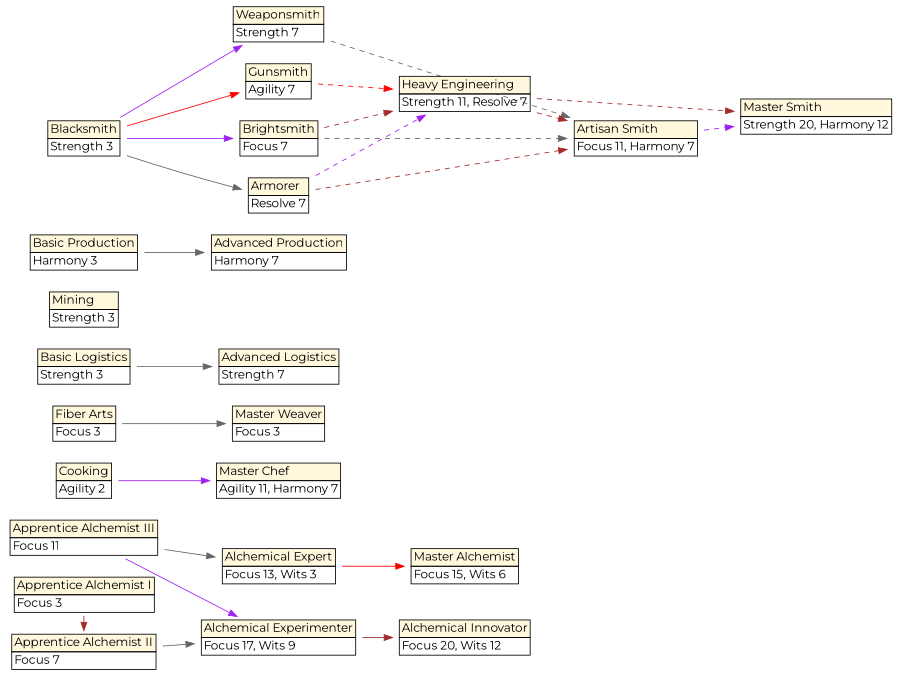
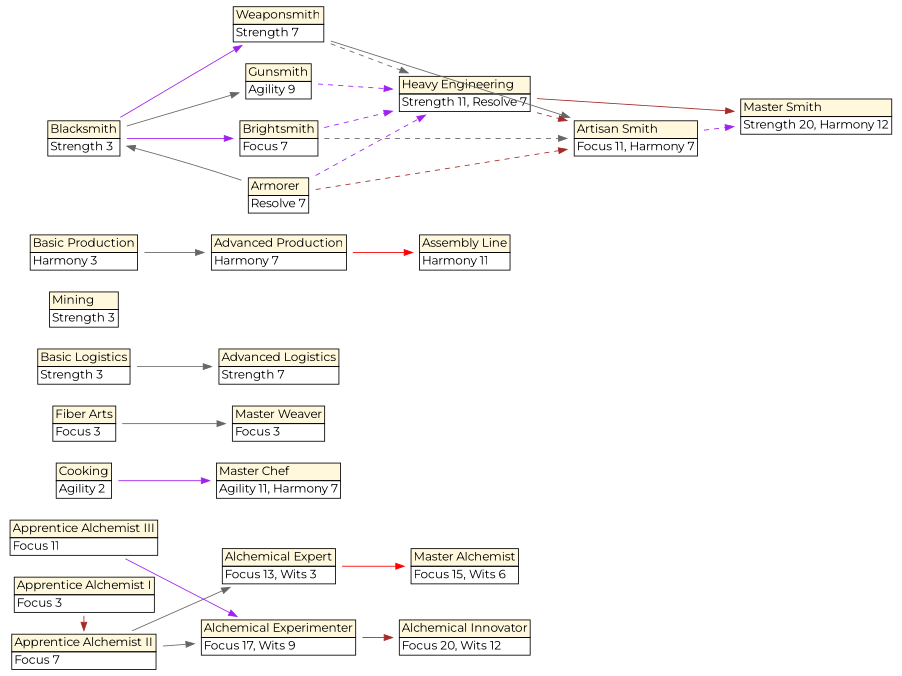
  strict digraph {
    fontname=Montserrat
    rankdir=LR
    splines=line
    node [fontname=Montserrat shape=plaintext]
    edge [color=gray40 fontname=Montserrat]
    n1 [label=< <TABLE BORDER="0" CELLBORDER="1" CELLSPACING="0">   <TR><TD ALIGN="LEFT" bgcolor="cornsilk">Apprentice Alchemist I</TD></TR>   <TR><TD ALIGN="LEFT">Focus 3</TD></TR> </TABLE>>]
    n2 [label=< <TABLE BORDER="0" CELLBORDER="1" CELLSPACING="0">   <TR><TD ALIGN="LEFT" bgcolor="cornsilk">Apprentice Alchemist II</TD></TR>   <TR><TD ALIGN="LEFT">Focus 7</TD></TR> </TABLE>>]
    n3 [label=< <TABLE BORDER="0" CELLBORDER="1" CELLSPACING="0">   <TR><TD ALIGN="LEFT" bgcolor="cornsilk">Apprentice Alchemist III</TD></TR>   <TR><TD ALIGN="LEFT">Focus 11</TD></TR> </TABLE>>]
    n4 [label=< <TABLE BORDER="0" CELLBORDER="1" CELLSPACING="0">   <TR><TD ALIGN="LEFT" bgcolor="cornsilk">Alchemical Expert</TD></TR>   <TR><TD ALIGN="LEFT">Focus 13, Wits 3</TD></TR> </TABLE>>]
    n5 [label=< <TABLE BORDER="0" CELLBORDER="1" CELLSPACING="0">   <TR><TD bgcolor="cornsilk">Alchemical Experimenter</TD></TR>   <TR><TD ALIGN="LEFT">Focus 17, Wits 9</TD></TR> </TABLE>>]
    n6 [label=< <TABLE BORDER="0" CELLBORDER="1" CELLSPACING="0">   <TR><TD ALIGN="LEFT" bgcolor="cornsilk">Master Alchemist</TD></TR>   <TR><TD ALIGN="LEFT">Focus 15, Wits 6</TD></TR> </TABLE>>]
    n7 [label=< <TABLE BORDER="0" CELLBORDER="1" CELLSPACING="0">   <TR><TD bgcolor="cornsilk">Alchemical Innovator</TD></TR>   <TR><TD ALIGN="LEFT">Focus 20, Wits 12</TD></TR> </TABLE>>]
    n8 [label=< <TABLE BORDER="0" CELLBORDER="1" CELLSPACING="0">   <TR><TD ALIGN="LEFT" bgcolor="cornsilk">Cooking</TD></TR>   <TR> <TD ALIGN="LEFT">Agility 2</TD></TR> </TABLE>>]
    n9 [label=< <TABLE BORDER="0" CELLBORDER="1" CELLSPACING="0">   <TR><TD ALIGN="LEFT" bgcolor="cornsilk">Master Chef</TD></TR>   <TR> <TD ALIGN="LEFT">Agility 11, Harmony 7</TD></TR> </TABLE>>]
    n10 [label=< <TABLE BORDER="0" CELLBORDER="1" CELLSPACING="0">   <TR><TD ALIGN="LEFT" bgcolor="cornsilk">Fiber Arts</TD></TR>   <TR> <TD ALIGN="LEFT">Focus 3</TD></TR> </TABLE>>]
    n11 [label=< <TABLE BORDER="0" CELLBORDER="1" CELLSPACING="0">   <TR><TD ALIGN="LEFT" bgcolor="cornsilk">Master Weaver</TD></TR>   <TR> <TD ALIGN="LEFT">Focus 3</TD></TR> </TABLE>>]
    n12 [label=< <TABLE BORDER="0" CELLBORDER="1" CELLSPACING="0">   <TR><TD ALIGN="LEFT" bgcolor="cornsilk">Basic Logistics</TD></TR>   <TR> <TD ALIGN="LEFT">Strength 3</TD></TR> </TABLE>>]
    n13 [label=< <TABLE BORDER="0" CELLBORDER="1" CELLSPACING="0">   <TR><TD ALIGN="LEFT" bgcolor="cornsilk">Advanced Logistics</TD></TR>   <TR> <TD ALIGN="LEFT">Strength 7</TD></TR> </TABLE>>]
    n14 [label=< <TABLE BORDER="0" CELLBORDER="1" CELLSPACING="0">   <TR><TD ALIGN="LEFT" bgcolor="cornsilk">Mining</TD></TR>   <TR> <TD ALIGN="LEFT">Strength 3</TD></TR> </TABLE>>]
    n15 [label=< <TABLE BORDER="0" CELLBORDER="1" CELLSPACING="0">   <TR><TD ALIGN="LEFT" bgcolor="cornsilk">Basic Production</TD></TR>   <TR> <TD ALIGN="LEFT">Harmony 3</TD></TR> </TABLE>>]
    n16 [label=< <TABLE BORDER="0" CELLBORDER="1" CELLSPACING="0">   <TR><TD ALIGN="LEFT" bgcolor="cornsilk">Advanced Production</TD></TR>   <TR> <TD ALIGN="LEFT">Harmony 7</TD></TR> </TABLE>>]
+   n17 [label=< <TABLE BORDER="0" CELLBORDER="1" CELLSPACING="0">   <TR><TD ALIGN="LEFT" bgcolor="cornsilk">Assembly Line</TD></TR>   <TR> <TD ALIGN="LEFT">Harmony 11</TD></TR> </TABLE>>]
    n18 [label=< <TABLE BORDER="0" CELLBORDER="1" CELLSPACING="0">   <TR><TD ALIGN="LEFT" bgcolor="cornsilk">Blacksmith</TD></TR>   <TR> <TD ALIGN="LEFT">Strength 3</TD></TR> </TABLE>>]
    n19 [label=< <TABLE BORDER="0" CELLBORDER="1" CELLSPACING="0">   <TR><TD ALIGN="LEFT" bgcolor="cornsilk">Weaponsmith</TD></TR>   <TR> <TD ALIGN="LEFT">Strength 7</TD></TR> </TABLE>>]
    n20 [label=< <TABLE BORDER="0" CELLBORDER="1" CELLSPACING="0">   <TR><TD ALIGN="LEFT" bgcolor="cornsilk">Armorer</TD></TR>   <TR> <TD ALIGN="LEFT">Resolve 7</TD></TR> </TABLE>>]
-   n21 [label=< <TABLE BORDER="0" CELLBORDER="1" CELLSPACING="0">   <TR><TD ALIGN="LEFT" bgcolor="cornsilk">Gunsmith</TD></TR>   <TR> <TD ALIGN="LEFT">Agility 7</TD></TR> </TABLE>>]
+   n21 [label=< <TABLE BORDER="0" CELLBORDER="1" CELLSPACING="0">   <TR><TD ALIGN="LEFT" bgcolor="cornsilk">Gunsmith</TD></TR>   <TR> <TD ALIGN="LEFT">Agility 9</TD></TR> </TABLE>>]
    n22 [label=< <TABLE BORDER="0" CELLBORDER="1" CELLSPACING="0">   <TR><TD ALIGN="LEFT" bgcolor="cornsilk">Brightsmith</TD></TR>   <TR> <TD ALIGN="LEFT">Focus 7</TD></TR> </TABLE>>]
    n23 [label=< <TABLE BORDER="0" CELLBORDER="1" CELLSPACING="0">   <TR><TD ALIGN="LEFT" bgcolor="cornsilk">Heavy Engineering</TD></TR>   <TR> <TD ALIGN="LEFT">Strength 11, Resolve 7</TD></TR> </TABLE>>]
    n24 [label=< <TABLE BORDER="0" CELLBORDER="1" CELLSPACING="0">   <TR><TD ALIGN="LEFT" bgcolor="cornsilk">Artisan Smith</TD></TR>   <TR> <TD ALIGN="LEFT">Focus 11, Harmony 7</TD></TR> </TABLE>>]
    n25 [label=< <TABLE BORDER="0" CELLBORDER="1" CELLSPACING="0">   <TR><TD ALIGN="LEFT" bgcolor="cornsilk">Master Smith</TD></TR>   <TR> <TD ALIGN="LEFT">Strength 20, Harmony 12</TD></TR> </TABLE>>]
    subgraph sub_1 {
      rank=same
      n1
      n2
      n3
    }
    n1 -> n2 [color=brown]
-   n3 -> n4
+   n2 -> n4
    n2 -> n5
    n3 -> n5 [color=purple]
    n4 -> n6 [color=red]
    n5 -> n7 [color=brown]
    n8 -> n9 [color=purple]
    n10 -> n11
    n12 -> n13
    n15 -> n16
+   n16 -> n17 [color=red]
    n18 -> n19 [color=purple]
-   n18 -> n20
-   n18 -> n21 [color=red]
+   n20 -> n18
+   n18 -> n21
    n18 -> n22 [color=purple]
-   n19 -> n24 [style=dashed]
+   n19 -> n23 [style=dashed]
+   n19 -> n24 [style=solid]
    n20 -> n23 [color=purple style=dashed]
    n20 -> n24 [color=brown style=dashed]
-   n21 -> n23 [color=red style=dashed]
-   n22 -> n23 [color=brown style=dashed]
+   n21 -> n23 [color=purple style=dashed]
+   n22 -> n23 [color=purple style=dashed]
    n22 -> n24 [style=dashed]
    n23 -> n24 [color=brown style=dashed]
-   n23 -> n25 [color=brown style=dashed]
+   n23 -> n25 [color=brown style=solid]
    n24 -> n25 [color=purple style=dashed]
  }
